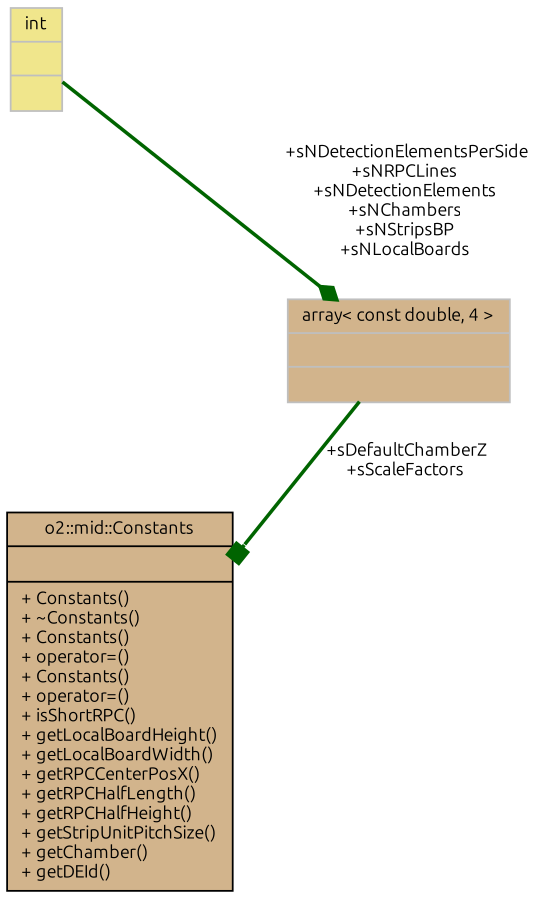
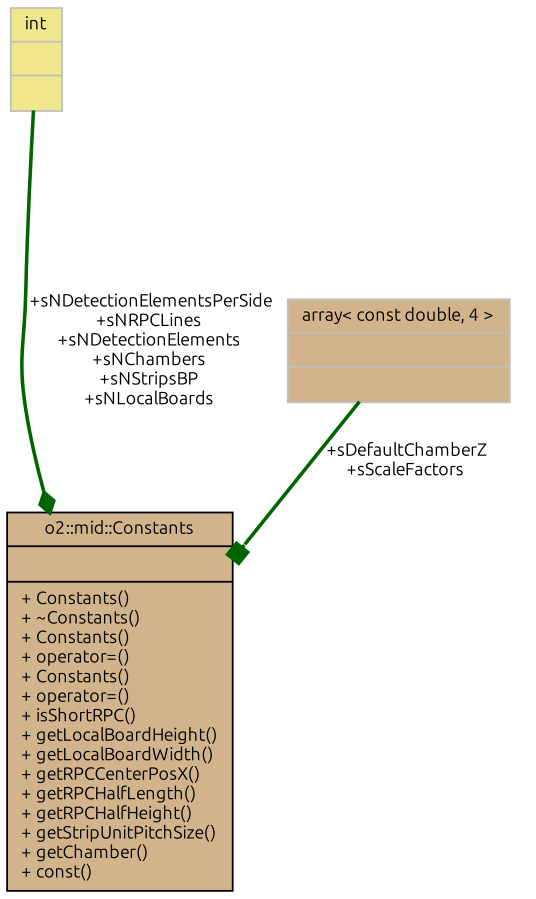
  digraph {
    fontname=Ubuntu
    node [color=grey75 fillcolor=tan fontname=Ubuntu fontsize=10 shape=record style=filled]
    edge [color=darkgreen fontname=Ubuntu fontsize=10 labelfontname=Helvetica labelfontsize=10 style=bold]
-   n1 [color=black fontcolor=black height=0.2 label="{o2::mid::Constants\n||+ Constants()\l+ ~Constants()\l+ Constants()\l+ operator=()\l+ Constants()\l+ operator=()\l+ isShortRPC()\l+ getLocalBoardHeight()\l+ getLocalBoardWidth()\l+ getRPCCenterPosX()\l+ getRPCHalfLength()\l+ getRPCHalfHeight()\l+ getStripUnitPitchSize()\l+ getChamber()\l+ getDEId()\l}" width=0.4]
+   n1 [color=black fontcolor=black height=0.2 label="{o2::mid::Constants\n||+ Constants()\l+ ~Constants()\l+ Constants()\l+ operator=()\l+ Constants()\l+ operator=()\l+ isShortRPC()\l+ getLocalBoardHeight()\l+ getLocalBoardWidth()\l+ getRPCCenterPosX()\l+ getRPCHalfLength()\l+ getRPCHalfHeight()\l+ getStripUnitPitchSize()\l+ getChamber()\l+ const()\l}" width=0.4]
    n2 [height=0.2 label="{array\< const double, 4 \>\n||}" width=0.4]
    n3 [fillcolor=khaki height=0.2 label="{int\n||}" width=0.4]
    n2 -> n1 [arrowhead=box label=" +sDefaultChamberZ\n+sScaleFactors"]
-   n3 -> n2 [arrowhead=diamond label=" +sNDetectionElementsPerSide\n+sNRPCLines\n+sNDetectionElements\n+sNChambers\n+sNStripsBP\n+sNLocalBoards"]
+   n3 -> n1 [arrowhead=diamond label=" +sNDetectionElementsPerSide\n+sNRPCLines\n+sNDetectionElements\n+sNChambers\n+sNStripsBP\n+sNLocalBoards"]
  }
